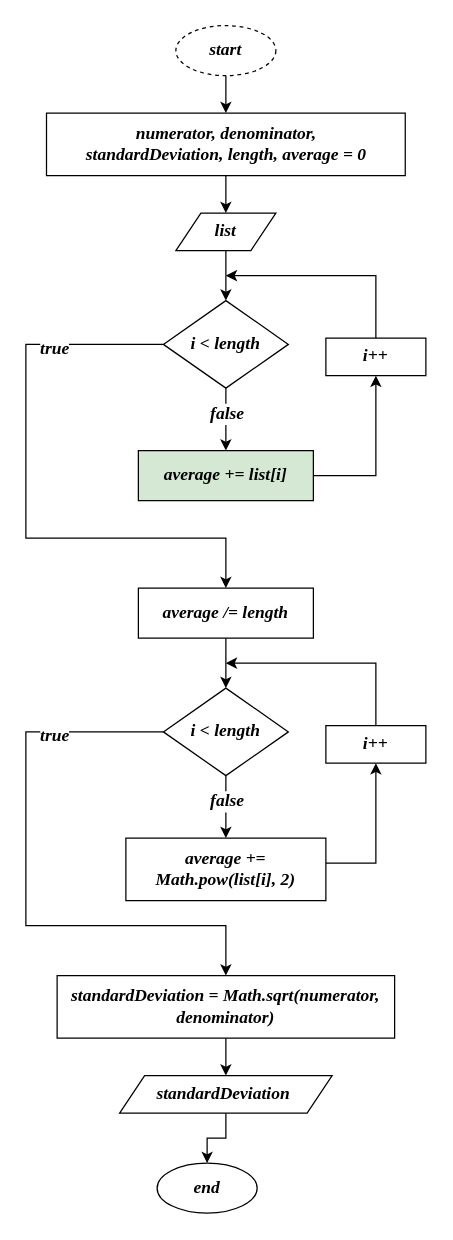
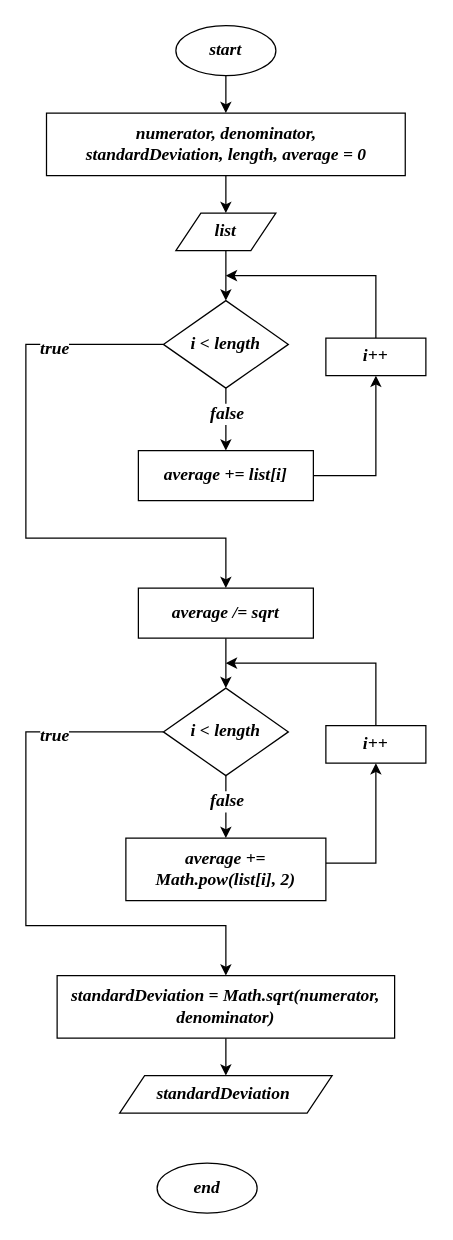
  <mxCell id="0" />
  <mxCell id="1" parent="0" />
  <mxCell id="2" value="" style="edgeStyle=orthogonalEdgeStyle;rounded=0;orthogonalLoop=1;jettySize=auto;html=1;" parent="1" source="3" target="5" edge="1"><mxGeometry relative="1" as="geometry" /></mxCell>
- <mxCell id="3" value="start" style="ellipse;whiteSpace=wrap;html=1;fontStyle=3;fontFamily=Comic Sans MS;fontSize=14;dashed=1;" parent="1" vertex="1"><mxGeometry x="140" y="20" width="80" height="40" as="geometry" /></mxCell>
+ <mxCell id="3" value="start" style="ellipse;whiteSpace=wrap;html=1;fontStyle=3;fontFamily=Comic Sans MS;fontSize=14;" parent="1" vertex="1"><mxGeometry x="140" y="20" width="80" height="40" as="geometry" /></mxCell>
  <mxCell id="4" value="" style="edgeStyle=orthogonalEdgeStyle;rounded=0;orthogonalLoop=1;jettySize=auto;html=1;" parent="1" source="5" target="7" edge="1"><mxGeometry relative="1" as="geometry" /></mxCell>
  <mxCell id="5" value="numerator, denominator,&lt;br&gt;standardDeviation, length, average = 0" style="whiteSpace=wrap;html=1;fontSize=14;fontFamily=Comic Sans MS;fontStyle=3;" parent="1" vertex="1"><mxGeometry x="36.5" y="90" width="287" height="50" as="geometry" /></mxCell>
  <mxCell id="6" value="" style="edgeStyle=orthogonalEdgeStyle;rounded=0;orthogonalLoop=1;jettySize=auto;html=1;" parent="1" source="7" target="12" edge="1"><mxGeometry relative="1" as="geometry" /></mxCell>
  <mxCell id="7" value="list" style="shape=parallelogram;perimeter=parallelogramPerimeter;whiteSpace=wrap;html=1;fixedSize=1;fontSize=14;fontFamily=Comic Sans MS;fontStyle=3;" parent="1" vertex="1"><mxGeometry x="140" y="170" width="80" height="30" as="geometry" /></mxCell>
  <mxCell id="8" style="edgeStyle=orthogonalEdgeStyle;rounded=0;orthogonalLoop=1;jettySize=auto;html=1;" parent="1" source="12" edge="1"><mxGeometry relative="1" as="geometry"><mxPoint x="180" y="470" as="targetPoint" /><Array as="points"><mxPoint x="20" y="275" /><mxPoint x="20" y="430" /><mxPoint x="180" y="430" /></Array></mxGeometry></mxCell>
  <mxCell id="9" value="&lt;b&gt;&lt;i&gt;&lt;font style=&quot;font-size: 14px;&quot; face=&quot;Comic Sans MS&quot;&gt;true&lt;/font&gt;&lt;/i&gt;&lt;/b&gt;" style="edgeLabel;html=1;align=center;verticalAlign=middle;resizable=0;points=[];" parent="8" vertex="1" connectable="0"><mxGeometry x="-0.623" y="3" relative="1" as="geometry"><mxPoint as="offset" /></mxGeometry></mxCell>
  <mxCell id="10" value="" style="edgeStyle=orthogonalEdgeStyle;rounded=0;orthogonalLoop=1;jettySize=auto;html=1;" parent="1" source="12" target="14" edge="1"><mxGeometry relative="1" as="geometry" /></mxCell>
  <mxCell id="11" value="&lt;b&gt;&lt;i&gt;&lt;font style=&quot;font-size: 14px;&quot; face=&quot;Comic Sans MS&quot;&gt;false&lt;/font&gt;&lt;/i&gt;&lt;/b&gt;" style="edgeLabel;html=1;align=center;verticalAlign=middle;resizable=0;points=[];" parent="10" vertex="1" connectable="0"><mxGeometry x="-0.2" y="1" relative="1" as="geometry"><mxPoint x="-1" as="offset" /></mxGeometry></mxCell>
  <mxCell id="12" value="i &amp;lt; length" style="rhombus;whiteSpace=wrap;html=1;fontSize=14;fontFamily=Comic Sans MS;fontStyle=3;" parent="1" vertex="1"><mxGeometry x="130" y="240" width="100" height="70" as="geometry" /></mxCell>
  <mxCell id="13" value="" style="edgeStyle=orthogonalEdgeStyle;rounded=0;orthogonalLoop=1;jettySize=auto;html=1;" parent="1" source="14" target="16" edge="1"><mxGeometry relative="1" as="geometry" /></mxCell>
- <mxCell id="14" value="average += list[i]" style="whiteSpace=wrap;html=1;fontSize=14;fontFamily=Comic Sans MS;fontStyle=3;fillColor=#d5e8d4;" parent="1" vertex="1"><mxGeometry x="110" y="360" width="140" height="40" as="geometry" /></mxCell>
+ <mxCell id="14" value="average += list[i]" style="whiteSpace=wrap;html=1;fontSize=14;fontFamily=Comic Sans MS;fontStyle=3;" parent="1" vertex="1"><mxGeometry x="110" y="360" width="140" height="40" as="geometry" /></mxCell>
  <mxCell id="15" style="edgeStyle=orthogonalEdgeStyle;rounded=0;orthogonalLoop=1;jettySize=auto;html=1;" parent="1" source="16" edge="1"><mxGeometry relative="1" as="geometry"><mxPoint x="180" y="220" as="targetPoint" /><Array as="points"><mxPoint x="300" y="220" /></Array></mxGeometry></mxCell>
  <mxCell id="16" value="i++" style="whiteSpace=wrap;html=1;fontSize=14;fontFamily=Comic Sans MS;fontStyle=3;" parent="1" vertex="1"><mxGeometry x="260" y="270" width="80" height="30" as="geometry" /></mxCell>
  <mxCell id="17" style="edgeStyle=orthogonalEdgeStyle;rounded=0;orthogonalLoop=1;jettySize=auto;html=1;" parent="1" source="21" edge="1"><mxGeometry relative="1" as="geometry"><mxPoint x="180" y="780" as="targetPoint" /><Array as="points"><mxPoint x="20" y="585" /><mxPoint x="20" y="740" /><mxPoint x="180" y="740" /></Array></mxGeometry></mxCell>
  <mxCell id="18" value="&lt;b&gt;&lt;i&gt;&lt;font style=&quot;font-size: 14px;&quot; face=&quot;Comic Sans MS&quot;&gt;true&lt;/font&gt;&lt;/i&gt;&lt;/b&gt;" style="edgeLabel;html=1;align=center;verticalAlign=middle;resizable=0;points=[];" parent="17" vertex="1" connectable="0"><mxGeometry x="-0.623" y="3" relative="1" as="geometry"><mxPoint as="offset" /></mxGeometry></mxCell>
  <mxCell id="19" value="" style="edgeStyle=orthogonalEdgeStyle;rounded=0;orthogonalLoop=1;jettySize=auto;html=1;" parent="1" source="21" target="23" edge="1"><mxGeometry relative="1" as="geometry" /></mxCell>
  <mxCell id="20" value="&lt;b&gt;&lt;i&gt;&lt;font style=&quot;font-size: 14px;&quot; face=&quot;Comic Sans MS&quot;&gt;false&lt;/font&gt;&lt;/i&gt;&lt;/b&gt;" style="edgeLabel;html=1;align=center;verticalAlign=middle;resizable=0;points=[];" parent="19" vertex="1" connectable="0"><mxGeometry x="-0.2" y="1" relative="1" as="geometry"><mxPoint x="-1" as="offset" /></mxGeometry></mxCell>
  <mxCell id="21" value="i &amp;lt; length" style="rhombus;whiteSpace=wrap;html=1;fontSize=14;fontFamily=Comic Sans MS;fontStyle=3;" parent="1" vertex="1"><mxGeometry x="130" y="550" width="100" height="70" as="geometry" /></mxCell>
  <mxCell id="22" value="" style="edgeStyle=orthogonalEdgeStyle;rounded=0;orthogonalLoop=1;jettySize=auto;html=1;" parent="1" source="23" target="25" edge="1"><mxGeometry relative="1" as="geometry"><Array as="points"><mxPoint x="300" y="690" /></Array></mxGeometry></mxCell>
  <mxCell id="23" value="average += Math.pow(list[i], 2)" style="whiteSpace=wrap;html=1;fontSize=14;fontFamily=Comic Sans MS;fontStyle=3;" parent="1" vertex="1"><mxGeometry x="100" y="670" width="160" height="50" as="geometry" /></mxCell>
  <mxCell id="24" style="edgeStyle=orthogonalEdgeStyle;rounded=0;orthogonalLoop=1;jettySize=auto;html=1;" parent="1" source="25" edge="1"><mxGeometry relative="1" as="geometry"><mxPoint x="180" y="530" as="targetPoint" /><Array as="points"><mxPoint x="300" y="530" /></Array></mxGeometry></mxCell>
  <mxCell id="25" value="i++" style="whiteSpace=wrap;html=1;fontSize=14;fontFamily=Comic Sans MS;fontStyle=3;" parent="1" vertex="1"><mxGeometry x="260" y="580" width="80" height="30" as="geometry" /></mxCell>
  <mxCell id="26" value="" style="edgeStyle=orthogonalEdgeStyle;rounded=0;orthogonalLoop=1;jettySize=auto;html=1;" parent="1" source="27" target="21" edge="1"><mxGeometry relative="1" as="geometry" /></mxCell>
- <mxCell id="27" value="average /= length" style="whiteSpace=wrap;html=1;fontSize=14;fontFamily=Comic Sans MS;fontStyle=3;" parent="1" vertex="1"><mxGeometry x="110" y="470" width="140" height="40" as="geometry" /></mxCell>
+ <mxCell id="27" value="average /= sqrt" style="whiteSpace=wrap;html=1;fontSize=14;fontFamily=Comic Sans MS;fontStyle=3;" parent="1" vertex="1"><mxGeometry x="110" y="470" width="140" height="40" as="geometry" /></mxCell>
  <mxCell id="28" value="" style="edgeStyle=orthogonalEdgeStyle;rounded=0;orthogonalLoop=1;jettySize=auto;html=1;entryX=0.5;entryY=0;entryDx=0;entryDy=0;" parent="1" source="29" target="31" edge="1"><mxGeometry relative="1" as="geometry"><mxPoint x="170" y="870" as="targetPoint" /></mxGeometry></mxCell>
  <mxCell id="29" value="standardDeviation = Math.sqrt(numerator, denominator)" style="whiteSpace=wrap;html=1;fontSize=14;fontFamily=Comic Sans MS;fontStyle=3;" parent="1" vertex="1"><mxGeometry x="45" y="780" width="270" height="50" as="geometry" /></mxCell>
- <mxCell id="30" value="" style="edgeStyle=orthogonalEdgeStyle;rounded=0;orthogonalLoop=1;jettySize=auto;html=1;" parent="1" source="31" target="32" edge="1"><mxGeometry relative="1" as="geometry" /></mxCell>
  <mxCell id="31" value="standardDeviation&amp;nbsp;" style="shape=parallelogram;perimeter=parallelogramPerimeter;whiteSpace=wrap;html=1;fixedSize=1;fontSize=14;fontFamily=Comic Sans MS;fontStyle=3;" parent="1" vertex="1"><mxGeometry x="95" y="860" width="170" height="30" as="geometry" /></mxCell>
  <mxCell id="32" value="end" style="ellipse;whiteSpace=wrap;html=1;fontStyle=3;fontFamily=Comic Sans MS;fontSize=14;" parent="1" vertex="1"><mxGeometry x="125" y="930" width="80" height="40" as="geometry" /></mxCell>
